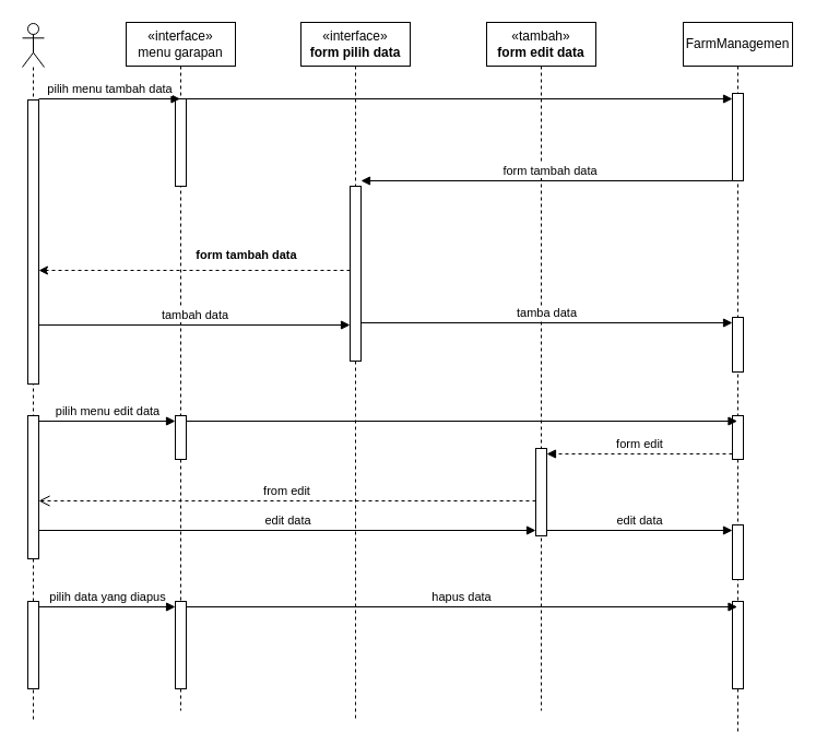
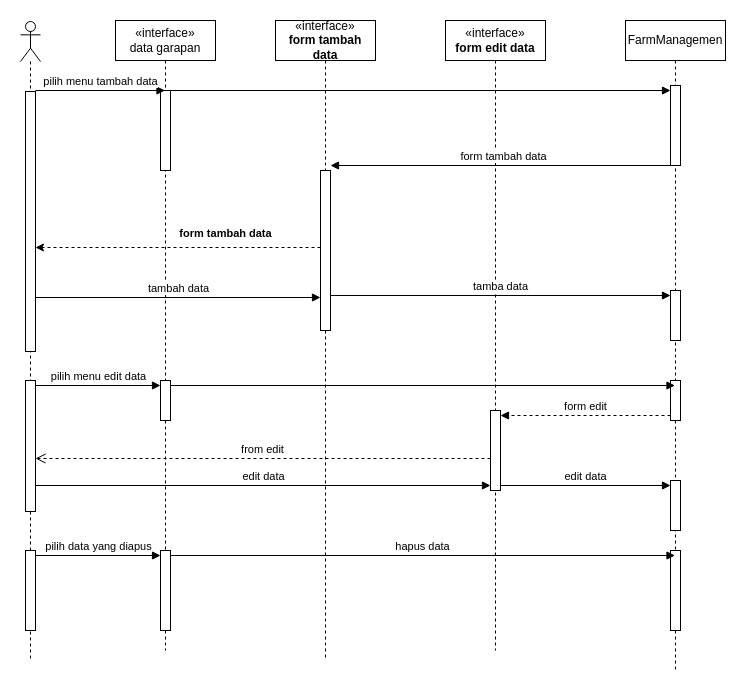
  <mxCell id="0" />
  <mxCell id="1" parent="0" />
  <mxCell id="2" value="" style="shape=umlLifeline;perimeter=lifelinePerimeter;whiteSpace=wrap;html=1;container=1;dropTarget=0;collapsible=0;recursiveResize=0;outlineConnect=0;portConstraint=eastwest;newEdgeStyle={&quot;curved&quot;:0,&quot;rounded&quot;:0};participant=umlActor;" vertex="1" parent="1"><mxGeometry x="20" y="21" width="20" height="639" as="geometry" /></mxCell>
  <mxCell id="3" value="" style="html=1;points=[[0,0,0,0,5],[0,1,0,0,-5],[1,0,0,0,5],[1,1,0,0,-5]];perimeter=orthogonalPerimeter;outlineConnect=0;targetShapes=umlLifeline;portConstraint=eastwest;newEdgeStyle={&quot;curved&quot;:0,&quot;rounded&quot;:0};" vertex="1" parent="2"><mxGeometry x="5" y="70" width="10" height="260" as="geometry" /></mxCell>
  <mxCell id="4" value="" style="html=1;points=[[0,0,0,0,5],[0,1,0,0,-5],[1,0,0,0,5],[1,1,0,0,-5]];perimeter=orthogonalPerimeter;outlineConnect=0;targetShapes=umlLifeline;portConstraint=eastwest;newEdgeStyle={&quot;curved&quot;:0,&quot;rounded&quot;:0};" vertex="1" parent="2"><mxGeometry x="5" y="359" width="10" height="131" as="geometry" /></mxCell>
  <mxCell id="5" value="" style="html=1;points=[[0,0,0,0,5],[0,1,0,0,-5],[1,0,0,0,5],[1,1,0,0,-5]];perimeter=orthogonalPerimeter;outlineConnect=0;targetShapes=umlLifeline;portConstraint=eastwest;newEdgeStyle={&quot;curved&quot;:0,&quot;rounded&quot;:0};" vertex="1" parent="2"><mxGeometry x="5" y="529" width="10" height="80" as="geometry" /></mxCell>
- <mxCell id="6" value="«interface»&lt;br&gt;menu garapan" style="shape=umlLifeline;perimeter=lifelinePerimeter;whiteSpace=wrap;html=1;container=1;dropTarget=0;collapsible=0;recursiveResize=0;outlineConnect=0;portConstraint=eastwest;newEdgeStyle={&quot;curved&quot;:0,&quot;rounded&quot;:0};" vertex="1" parent="1"><mxGeometry x="115" y="20" width="100" height="630" as="geometry" /></mxCell>
+ <mxCell id="6" value="«interface»&lt;br&gt;data garapan" style="shape=umlLifeline;perimeter=lifelinePerimeter;whiteSpace=wrap;html=1;container=1;dropTarget=0;collapsible=0;recursiveResize=0;outlineConnect=0;portConstraint=eastwest;newEdgeStyle={&quot;curved&quot;:0,&quot;rounded&quot;:0};" vertex="1" parent="1"><mxGeometry x="115" y="20" width="100" height="630" as="geometry" /></mxCell>
  <mxCell id="7" value="" style="html=1;points=[[0,0,0,0,5],[0,1,0,0,-5],[1,0,0,0,5],[1,1,0,0,-5]];perimeter=orthogonalPerimeter;outlineConnect=0;targetShapes=umlLifeline;portConstraint=eastwest;newEdgeStyle={&quot;curved&quot;:0,&quot;rounded&quot;:0};" vertex="1" parent="6"><mxGeometry x="45" y="70" width="10" height="80" as="geometry" /></mxCell>
  <mxCell id="8" value="" style="html=1;points=[[0,0,0,0,5],[0,1,0,0,-5],[1,0,0,0,5],[1,1,0,0,-5]];perimeter=orthogonalPerimeter;outlineConnect=0;targetShapes=umlLifeline;portConstraint=eastwest;newEdgeStyle={&quot;curved&quot;:0,&quot;rounded&quot;:0};" vertex="1" parent="6"><mxGeometry x="45" y="360" width="10" height="40" as="geometry" /></mxCell>
  <mxCell id="9" value="" style="html=1;points=[[0,0,0,0,5],[0,1,0,0,-5],[1,0,0,0,5],[1,1,0,0,-5]];perimeter=orthogonalPerimeter;outlineConnect=0;targetShapes=umlLifeline;portConstraint=eastwest;newEdgeStyle={&quot;curved&quot;:0,&quot;rounded&quot;:0};" vertex="1" parent="6"><mxGeometry x="45" y="530" width="10" height="80" as="geometry" /></mxCell>
- <mxCell id="10" value="«interface»&lt;br&gt;&lt;b&gt;form pilih data&lt;/b&gt;" style="shape=umlLifeline;perimeter=lifelinePerimeter;whiteSpace=wrap;html=1;container=1;dropTarget=0;collapsible=0;recursiveResize=0;outlineConnect=0;portConstraint=eastwest;newEdgeStyle={&quot;curved&quot;:0,&quot;rounded&quot;:0};" vertex="1" parent="1"><mxGeometry x="275" y="20" width="100" height="640" as="geometry" /></mxCell>
+ <mxCell id="10" value="«interface»&lt;br&gt;&lt;b&gt;form tambah data&lt;/b&gt;" style="shape=umlLifeline;perimeter=lifelinePerimeter;whiteSpace=wrap;html=1;container=1;dropTarget=0;collapsible=0;recursiveResize=0;outlineConnect=0;portConstraint=eastwest;newEdgeStyle={&quot;curved&quot;:0,&quot;rounded&quot;:0};" vertex="1" parent="1"><mxGeometry x="275" y="20" width="100" height="640" as="geometry" /></mxCell>
  <mxCell id="11" value="" style="html=1;points=[[0,0,0,0,5],[0,1,0,0,-5],[1,0,0,0,5],[1,1,0,0,-5]];perimeter=orthogonalPerimeter;outlineConnect=0;targetShapes=umlLifeline;portConstraint=eastwest;newEdgeStyle={&quot;curved&quot;:0,&quot;rounded&quot;:0};" vertex="1" parent="10"><mxGeometry x="45" y="150" width="10" height="160" as="geometry" /></mxCell>
- <mxCell id="12" value="«tambah»&lt;br&gt;&lt;b&gt;form edit data&lt;/b&gt;" style="shape=umlLifeline;perimeter=lifelinePerimeter;whiteSpace=wrap;html=1;container=1;dropTarget=0;collapsible=0;recursiveResize=0;outlineConnect=0;portConstraint=eastwest;newEdgeStyle={&quot;curved&quot;:0,&quot;rounded&quot;:0};" vertex="1" parent="1"><mxGeometry x="445" y="20" width="100" height="630" as="geometry" /></mxCell>
+ <mxCell id="12" value="«interface»&lt;br&gt;&lt;b&gt;form edit data&lt;/b&gt;" style="shape=umlLifeline;perimeter=lifelinePerimeter;whiteSpace=wrap;html=1;container=1;dropTarget=0;collapsible=0;recursiveResize=0;outlineConnect=0;portConstraint=eastwest;newEdgeStyle={&quot;curved&quot;:0,&quot;rounded&quot;:0};" vertex="1" parent="1"><mxGeometry x="445" y="20" width="100" height="630" as="geometry" /></mxCell>
  <mxCell id="13" value="" style="html=1;points=[[0,0,0,0,5],[0,1,0,0,-5],[1,0,0,0,5],[1,1,0,0,-5]];perimeter=orthogonalPerimeter;outlineConnect=0;targetShapes=umlLifeline;portConstraint=eastwest;newEdgeStyle={&quot;curved&quot;:0,&quot;rounded&quot;:0};" vertex="1" parent="12"><mxGeometry x="45" y="390" width="10" height="80" as="geometry" /></mxCell>
  <mxCell id="14" value="pilih menu tambah data" style="html=1;verticalAlign=bottom;endArrow=block;curved=0;rounded=0;" edge="1" parent="1" target="6"><mxGeometry width="80" relative="1" as="geometry"><mxPoint x="35" y="90" as="sourcePoint" /><mxPoint x="115" y="90" as="targetPoint" /></mxGeometry></mxCell>
  <mxCell id="15" value="FarmManagemen" style="shape=umlLifeline;perimeter=lifelinePerimeter;whiteSpace=wrap;html=1;container=1;dropTarget=0;collapsible=0;recursiveResize=0;outlineConnect=0;portConstraint=eastwest;newEdgeStyle={&quot;curved&quot;:0,&quot;rounded&quot;:0};" vertex="1" parent="1"><mxGeometry x="625" y="20" width="100" height="650" as="geometry" /></mxCell>
  <mxCell id="16" value="" style="html=1;points=[[0,0,0,0,5],[0,1,0,0,-5],[1,0,0,0,5],[1,1,0,0,-5]];perimeter=orthogonalPerimeter;outlineConnect=0;targetShapes=umlLifeline;portConstraint=eastwest;newEdgeStyle={&quot;curved&quot;:0,&quot;rounded&quot;:0};" vertex="1" parent="15"><mxGeometry x="45" y="65" width="10" height="80" as="geometry" /></mxCell>
  <mxCell id="17" value="" style="html=1;points=[[0,0,0,0,5],[0,1,0,0,-5],[1,0,0,0,5],[1,1,0,0,-5]];perimeter=orthogonalPerimeter;outlineConnect=0;targetShapes=umlLifeline;portConstraint=eastwest;newEdgeStyle={&quot;curved&quot;:0,&quot;rounded&quot;:0};" vertex="1" parent="15"><mxGeometry x="45" y="270" width="10" height="50" as="geometry" /></mxCell>
  <mxCell id="18" value="" style="html=1;points=[[0,0,0,0,5],[0,1,0,0,-5],[1,0,0,0,5],[1,1,0,0,-5]];perimeter=orthogonalPerimeter;outlineConnect=0;targetShapes=umlLifeline;portConstraint=eastwest;newEdgeStyle={&quot;curved&quot;:0,&quot;rounded&quot;:0};" vertex="1" parent="15"><mxGeometry x="45" y="360" width="10" height="40" as="geometry" /></mxCell>
  <mxCell id="19" value="" style="html=1;points=[[0,0,0,0,5],[0,1,0,0,-5],[1,0,0,0,5],[1,1,0,0,-5]];perimeter=orthogonalPerimeter;outlineConnect=0;targetShapes=umlLifeline;portConstraint=eastwest;newEdgeStyle={&quot;curved&quot;:0,&quot;rounded&quot;:0};" vertex="1" parent="15"><mxGeometry x="45" y="460" width="10" height="50" as="geometry" /></mxCell>
  <mxCell id="20" value="" style="html=1;points=[[0,0,0,0,5],[0,1,0,0,-5],[1,0,0,0,5],[1,1,0,0,-5]];perimeter=orthogonalPerimeter;outlineConnect=0;targetShapes=umlLifeline;portConstraint=eastwest;newEdgeStyle={&quot;curved&quot;:0,&quot;rounded&quot;:0};" vertex="1" parent="15"><mxGeometry x="45" y="530" width="10" height="80" as="geometry" /></mxCell>
  <mxCell id="21" value="" style="html=1;verticalAlign=bottom;endArrow=block;curved=0;rounded=0;entryX=0;entryY=0;entryDx=0;entryDy=5;entryPerimeter=0;" edge="1" parent="1" source="6" target="16"><mxGeometry width="80" relative="1" as="geometry"><mxPoint x="235" y="90" as="sourcePoint" /><mxPoint x="315" y="90" as="targetPoint" /></mxGeometry></mxCell>
  <mxCell id="22" value="form tambah data" style="html=1;verticalAlign=bottom;endArrow=block;curved=0;rounded=0;" edge="1" parent="1"><mxGeometry width="80" relative="1" as="geometry"><mxPoint x="674.5" y="165" as="sourcePoint" /><mxPoint x="330" y="165" as="targetPoint" /></mxGeometry></mxCell>
  <mxCell id="23" style="rounded=0;orthogonalLoop=1;jettySize=auto;html=1;exitX=0;exitY=1;exitDx=0;exitDy=-5;exitPerimeter=0;dashed=1;" edge="1" parent="1"><mxGeometry relative="1" as="geometry"><mxPoint x="320" y="247" as="sourcePoint" /><mxPoint x="35" y="247" as="targetPoint" /></mxGeometry></mxCell>
  <mxCell id="24" value="&lt;span style=&quot;font-size: 11px;&quot;&gt;form tambah data&lt;/span&gt;" style="text;align=center;fontStyle=1;verticalAlign=middle;spacingLeft=3;spacingRight=3;strokeColor=none;rotatable=0;points=[[0,0.5],[1,0.5]];portConstraint=eastwest;html=1;" vertex="1" parent="1"><mxGeometry x="185" y="220" width="80" height="26" as="geometry" /></mxCell>
  <mxCell id="25" value="tambah data" style="html=1;verticalAlign=bottom;endArrow=block;curved=0;rounded=0;" edge="1" parent="1"><mxGeometry width="80" relative="1" as="geometry"><mxPoint x="35" y="297" as="sourcePoint" /><mxPoint x="320" y="297" as="targetPoint" /></mxGeometry></mxCell>
  <mxCell id="26" value="tamba data" style="html=1;verticalAlign=bottom;endArrow=block;curved=0;rounded=0;entryX=0;entryY=0;entryDx=0;entryDy=5;entryPerimeter=0;" edge="1" parent="1" source="11" target="17"><mxGeometry width="80" relative="1" as="geometry"><mxPoint x="295" y="250" as="sourcePoint" /><mxPoint x="375" y="250" as="targetPoint" /></mxGeometry></mxCell>
  <mxCell id="27" value="pilih menu edit data" style="html=1;verticalAlign=bottom;endArrow=block;curved=0;rounded=0;exitX=1;exitY=0;exitDx=0;exitDy=5;exitPerimeter=0;entryX=0;entryY=0;entryDx=0;entryDy=5;entryPerimeter=0;" edge="1" parent="1" source="4" target="8"><mxGeometry width="80" relative="1" as="geometry"><mxPoint x="295" y="350" as="sourcePoint" /><mxPoint x="145" y="380" as="targetPoint" /></mxGeometry></mxCell>
  <mxCell id="28" value="" style="html=1;verticalAlign=bottom;endArrow=block;curved=0;rounded=0;exitX=1;exitY=0;exitDx=0;exitDy=5;exitPerimeter=0;" edge="1" parent="1" source="8" target="15"><mxGeometry width="80" relative="1" as="geometry"><mxPoint x="295" y="450" as="sourcePoint" /><mxPoint x="375" y="450" as="targetPoint" /></mxGeometry></mxCell>
  <mxCell id="29" value="form edit" style="html=1;verticalAlign=bottom;endArrow=block;curved=0;rounded=0;entryX=1;entryY=0;entryDx=0;entryDy=5;entryPerimeter=0;exitX=0;exitY=1;exitDx=0;exitDy=-5;exitPerimeter=0;dashed=1;" edge="1" parent="1" source="18" target="13"><mxGeometry width="80" relative="1" as="geometry"><mxPoint x="295" y="450" as="sourcePoint" /><mxPoint x="375" y="450" as="targetPoint" /></mxGeometry></mxCell>
  <mxCell id="30" value="from edit" style="html=1;verticalAlign=bottom;endArrow=open;dashed=1;endSize=8;curved=0;rounded=0;exitX=0;exitY=1;exitDx=0;exitDy=-5;exitPerimeter=0;" edge="1" parent="1"><mxGeometry relative="1" as="geometry"><mxPoint x="490" y="458" as="sourcePoint" /><mxPoint x="35" y="458" as="targetPoint" /></mxGeometry></mxCell>
  <mxCell id="31" value="edit data" style="html=1;verticalAlign=bottom;endArrow=block;curved=0;rounded=0;entryX=0;entryY=1;entryDx=0;entryDy=-5;entryPerimeter=0;" edge="1" parent="1" source="4" target="13"><mxGeometry width="80" relative="1" as="geometry"><mxPoint x="295" y="450" as="sourcePoint" /><mxPoint x="365" y="450" as="targetPoint" /></mxGeometry></mxCell>
  <mxCell id="32" value="edit data" style="html=1;verticalAlign=bottom;endArrow=block;curved=0;rounded=0;entryX=0;entryY=0;entryDx=0;entryDy=5;entryPerimeter=0;exitX=1;exitY=1;exitDx=0;exitDy=-5;exitPerimeter=0;" edge="1" parent="1" source="13" target="19"><mxGeometry width="80" relative="1" as="geometry"><mxPoint x="295" y="450" as="sourcePoint" /><mxPoint x="375" y="450" as="targetPoint" /></mxGeometry></mxCell>
  <mxCell id="33" value="pilih data yang diapus" style="html=1;verticalAlign=bottom;endArrow=block;curved=0;rounded=0;exitX=1;exitY=0;exitDx=0;exitDy=5;exitPerimeter=0;entryX=0;entryY=0;entryDx=0;entryDy=5;entryPerimeter=0;" edge="1" parent="1" source="5" target="9"><mxGeometry width="80" relative="1" as="geometry"><mxPoint x="245" y="450" as="sourcePoint" /><mxPoint x="325" y="450" as="targetPoint" /></mxGeometry></mxCell>
  <mxCell id="34" value="hapus data" style="html=1;verticalAlign=bottom;endArrow=block;curved=0;rounded=0;exitX=1;exitY=0;exitDx=0;exitDy=5;exitPerimeter=0;" edge="1" parent="1" source="9" target="15"><mxGeometry width="80" relative="1" as="geometry"><mxPoint x="245" y="550" as="sourcePoint" /><mxPoint x="325" y="550" as="targetPoint" /></mxGeometry></mxCell>
